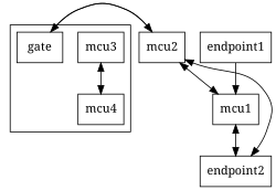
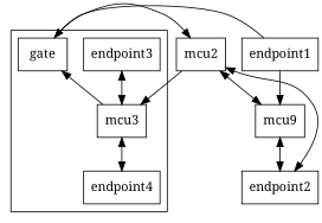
  digraph {
    concentrate=true
    fontname="Noto Serif"
    node [fontname="Noto Serif" shape=record]
    edge [fontname="Noto Serif" constraint=false]
+   endpoint3
    mcu3
-   endpoint4 [label=mcu4]
+   endpoint4
    gate
    mcu2
-   mcu1
+   mcu1 [label=mcu9]
    endpoint2
    endpoint1
    subgraph cluster_1 {
+     endpoint3
      mcu3
      endpoint4
      gate
    }
+   endpoint3 -> mcu3 [constraint=""]
+   mcu3 -> endpoint3 [constraint=""]
    mcu3 -> endpoint4 [constraint=""]
    mcu3 -> gate
    endpoint4 -> mcu3 [constraint=""]
    gate -> mcu2
    mcu2 -> mcu3
-   mcu2 -> gate
+   endpoint1 -> gate
    mcu2 -> mcu1
    mcu2 -> endpoint2
    mcu2 -> endpoint1
    mcu1 -> mcu2
    mcu1 -> endpoint2 [constraint=""]
    endpoint2 -> mcu2
    endpoint2 -> mcu1 [constraint=""]
    endpoint1 -> mcu2
    endpoint1 -> mcu1 [constraint=""]
  }
